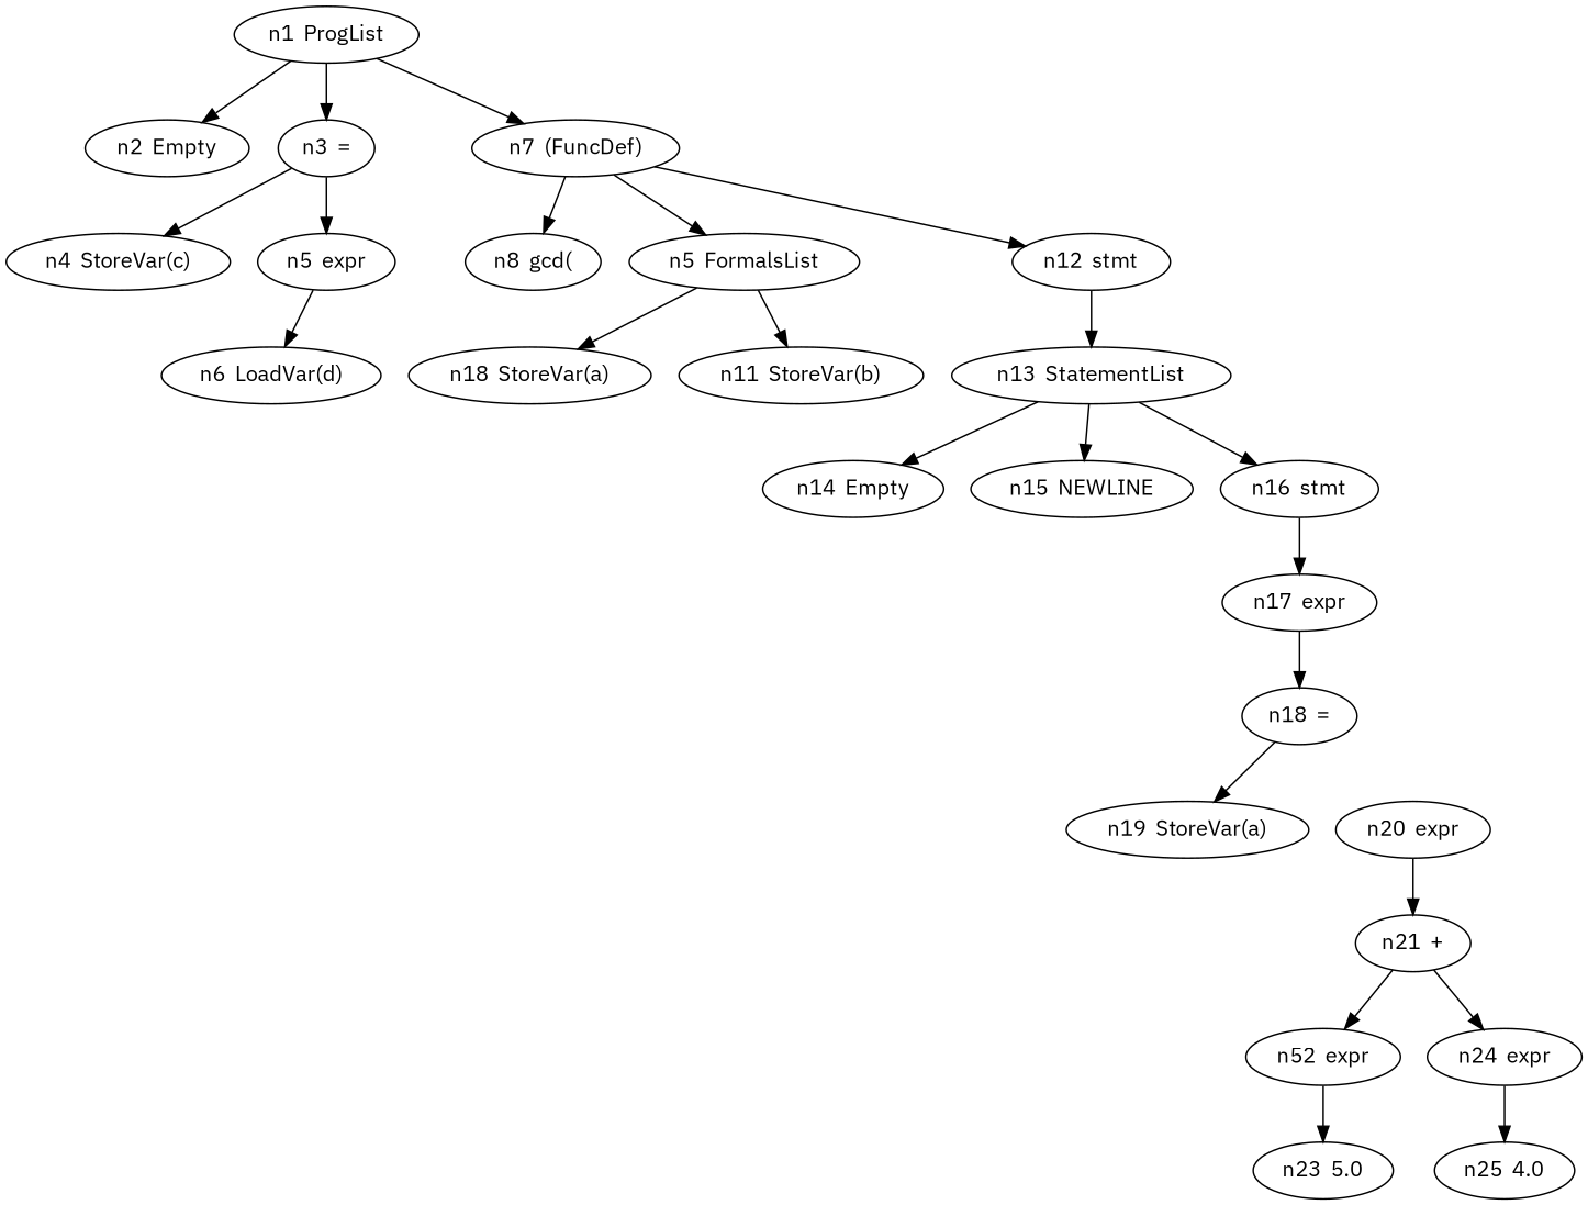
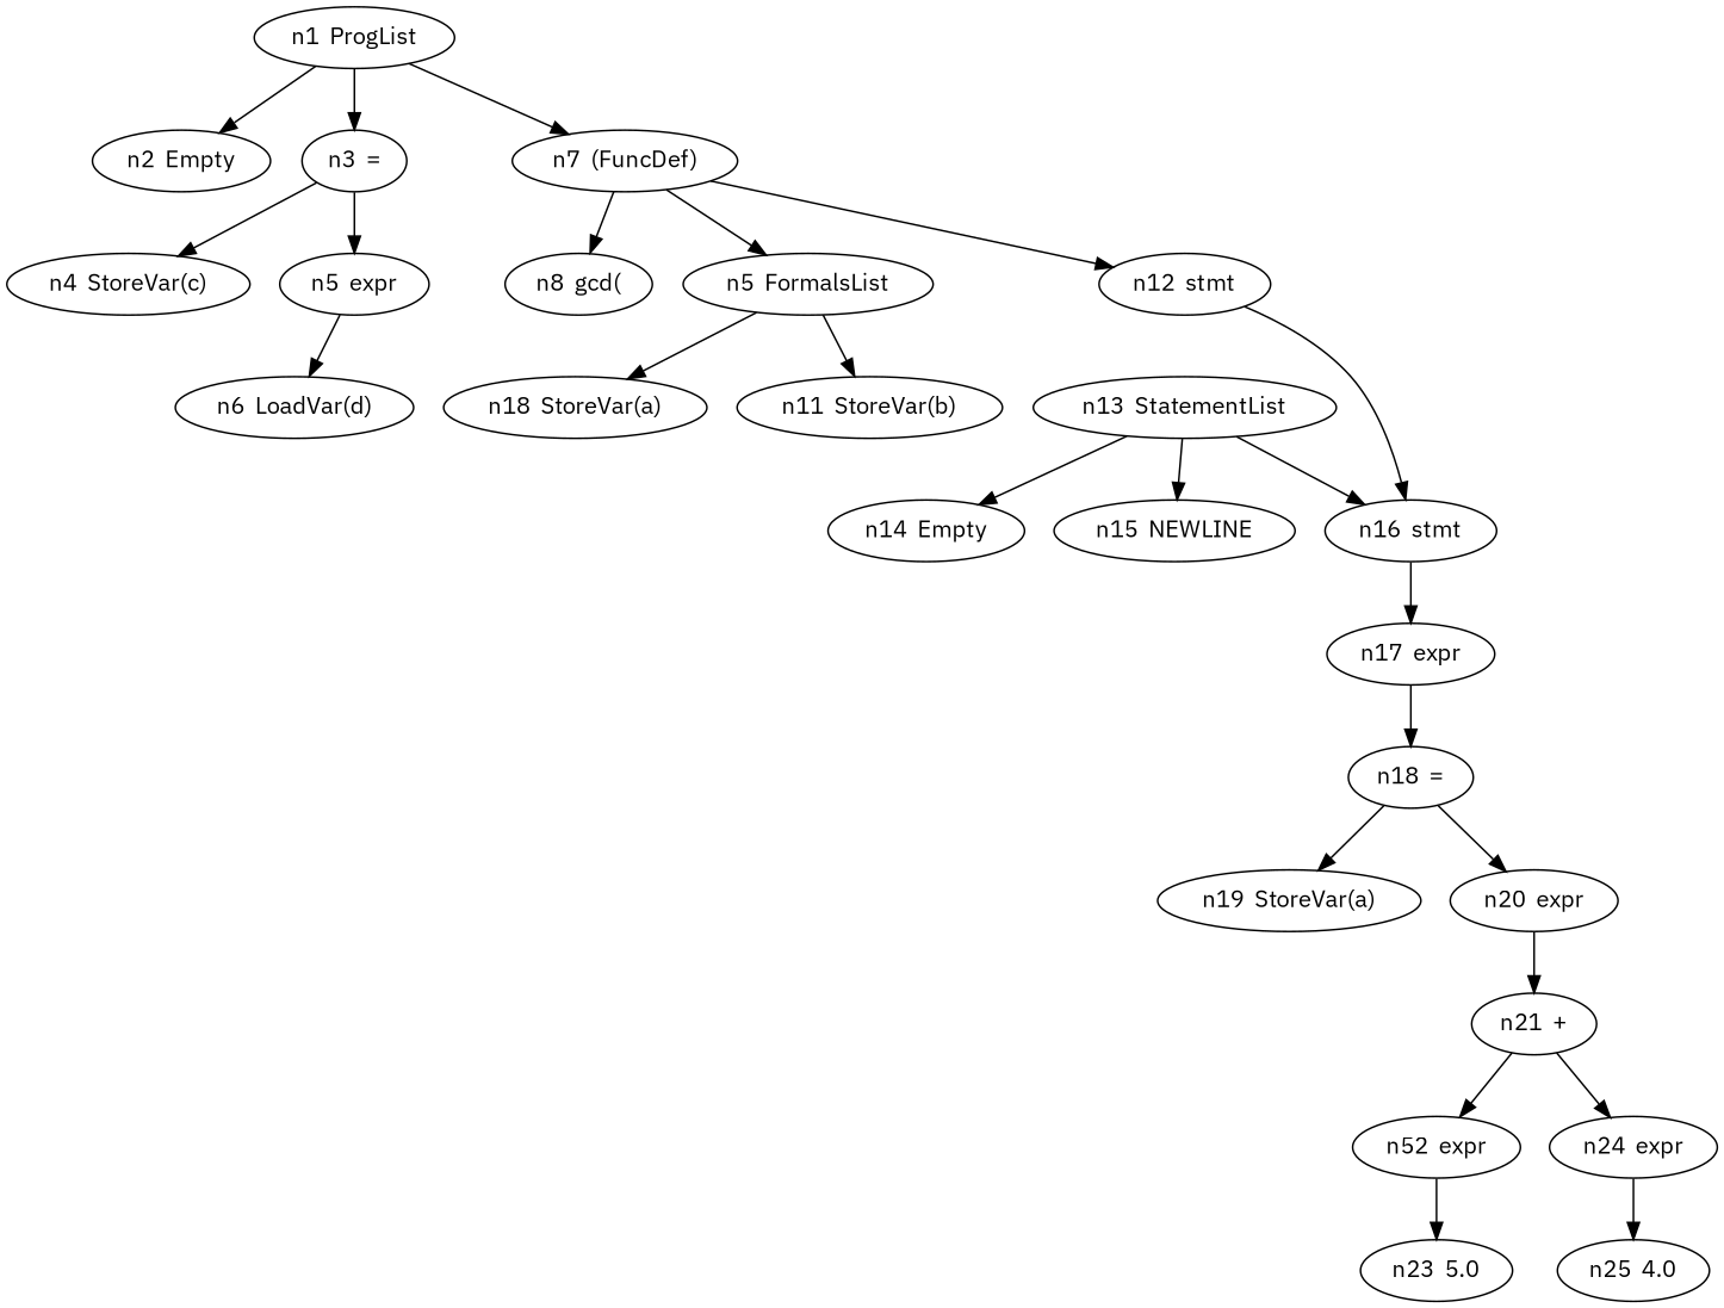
  digraph {
    fontname="IBM Plex Sans"
    node [fontname="IBM Plex Sans"]
    edge [fontname="IBM Plex Sans"]
    n1 [label="n1  ProgList"]
    n2 [label="n2  Empty"]
    n3 [label="n3  ="]
    n4 [label="n7  (FuncDef)"]
    n5 [label="n4  StoreVar(c)"]
    n6 [label="n5  expr"]
    n7 [label="n8  gcd("]
    n8 [label="n5  FormalsList"]
    n9 [label="n12  stmt"]
    n10 [label="n6  LoadVar(d)"]
    n11 [label="n18  StoreVar(a)"]
    n12 [label="n11  StoreVar(b)"]
    n13 [label="n13  StatementList"]
    n14 [label="n14  Empty"]
    n15 [label="n15  NEWLINE"]
    n16 [label="n16  stmt"]
    n17 [label="n17  expr"]
    n18 [label="n18  ="]
    n19 [label="n19  StoreVar(a)"]
    n20 [label="n20  expr"]
    n21 [label="n21  +"]
    n22 [label="n52  expr"]
    n23 [label="n24  expr"]
    n24 [label="n23  5.0"]
    n25 [label="n25  4.0"]
    n1 -> n2
    n1 -> n3
    n1 -> n4
    n3 -> n5
    n3 -> n6
    n4 -> n7
    n4 -> n8
    n4 -> n9
    n6 -> n10
    n8 -> n11
    n8 -> n12
-   n9 -> n13
+   n9 -> n16
    n13 -> n14
    n13 -> n15
    n13 -> n16
    n16 -> n17
    n17 -> n18
    n18 -> n19
+   n18 -> n20
    n20 -> n21
    n21 -> n22
    n21 -> n23
    n22 -> n24
    n23 -> n25
  }
